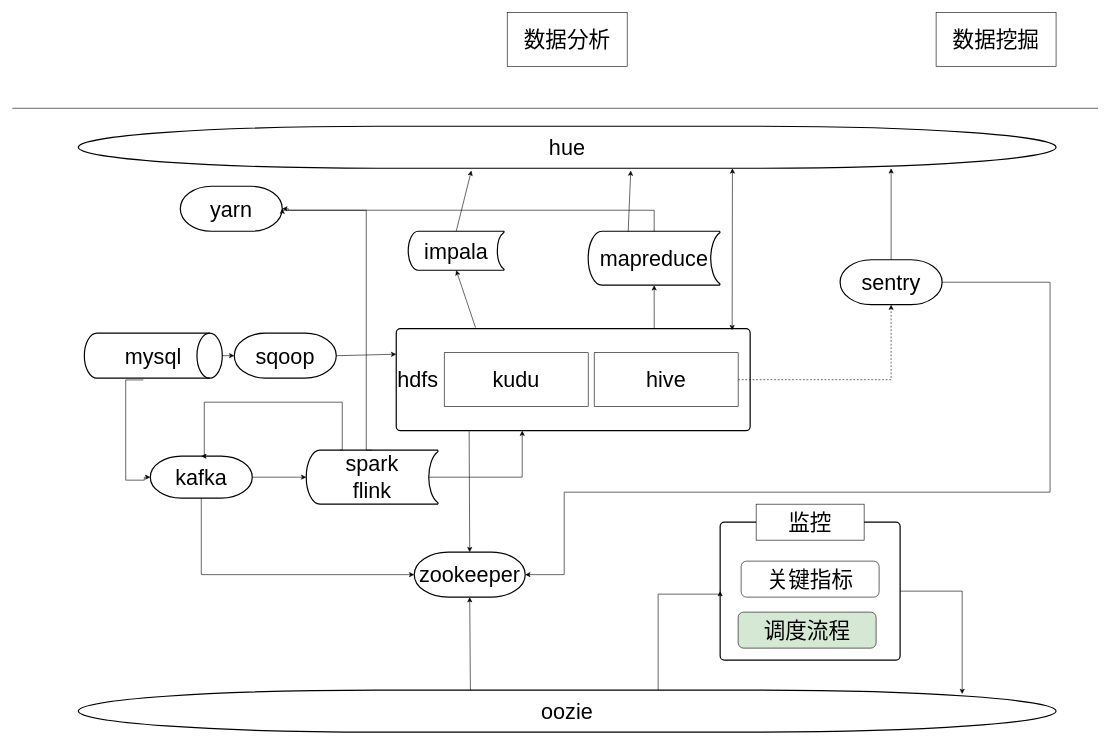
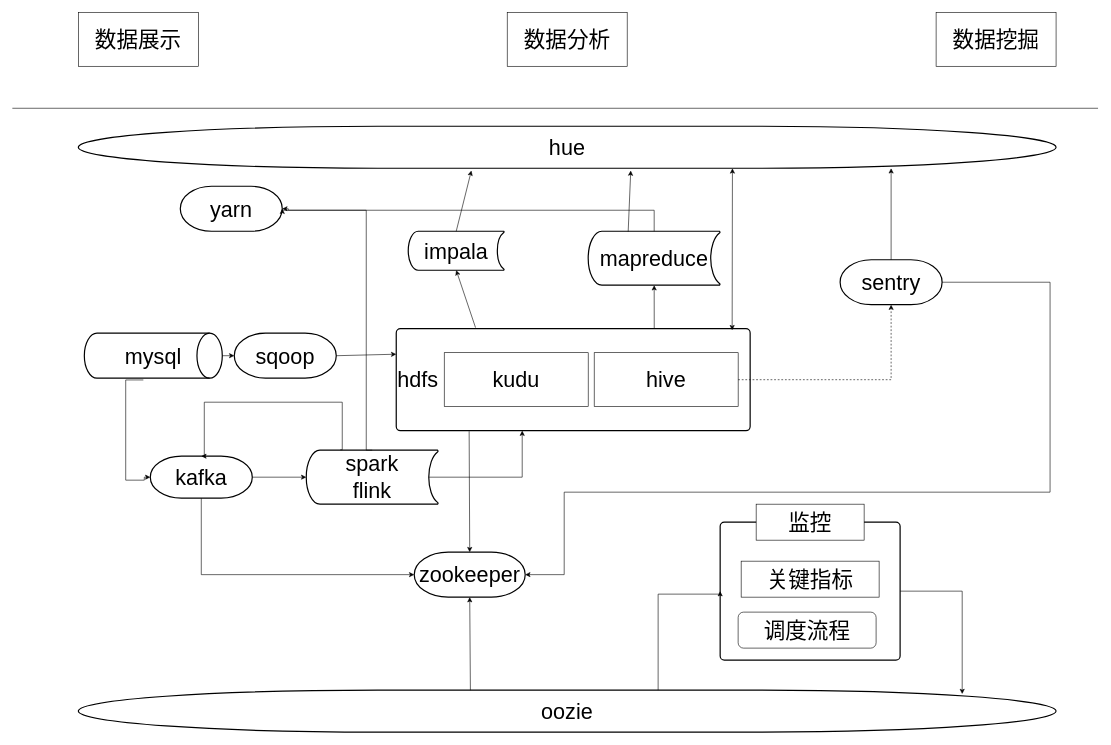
  <mxCell id="0" />
  <mxCell id="1" parent="0" />
  <mxCell id="2" value="&lt;font style=&quot;font-size: 36px;&quot;&gt;mysql&lt;/font&gt;" style="strokeWidth=2;html=1;shape=mxgraph.flowchart.direct_data;whiteSpace=wrap;" vertex="1" parent="1"><mxGeometry x="140" y="555" width="230" height="75" as="geometry" /></mxCell>
  <mxCell id="3" value="&lt;font style=&quot;font-size: 36px;&quot;&gt;hue&lt;/font&gt;" style="strokeWidth=2;html=1;shape=mxgraph.flowchart.terminator;whiteSpace=wrap;" vertex="1" parent="1"><mxGeometry x="130" y="210" width="1630" height="70" as="geometry" /></mxCell>
  <mxCell id="4" value="&lt;font style=&quot;font-size: 36px;&quot;&gt;sqoop&lt;/font&gt;" style="strokeWidth=2;html=1;shape=mxgraph.flowchart.terminator;whiteSpace=wrap;" vertex="1" parent="1"><mxGeometry x="390" y="555" width="170" height="75" as="geometry" /></mxCell>
  <mxCell id="5" value="&lt;font style=&quot;font-size: 36px;&quot;&gt;hdfs&lt;/font&gt;" style="rounded=1;whiteSpace=wrap;html=1;absoluteArcSize=1;arcSize=14;strokeWidth=2;align=left;" vertex="1" parent="1"><mxGeometry x="660" y="547.5" width="590" height="170" as="geometry" /></mxCell>
  <mxCell id="6" value="" style="rounded=1;whiteSpace=wrap;html=1;absoluteArcSize=1;arcSize=14;strokeWidth=2;" vertex="1" parent="1"><mxGeometry x="1200" y="870" width="300" height="230" as="geometry" /></mxCell>
  <mxCell id="7" value="&lt;font style=&quot;font-size: 36px;&quot;&gt;监控&lt;/font&gt;" style="rounded=0;whiteSpace=wrap;html=1;" vertex="1" parent="1"><mxGeometry x="1260" y="840" width="180" height="60" as="geometry" /></mxCell>
- <mxCell id="8" value="&lt;font style=&quot;font-size: 36px;&quot;&gt;关键指标&lt;/font&gt;" style="rounded=1;whiteSpace=wrap;html=1;" vertex="1" parent="1"><mxGeometry x="1235" y="935" width="230" height="60" as="geometry" /></mxCell>
- <mxCell id="9" value="&lt;font style=&quot;font-size: 36px;&quot;&gt;调度流程&lt;/font&gt;" style="rounded=1;whiteSpace=wrap;html=1;fillColor=#d5e8d4;" vertex="1" parent="1"><mxGeometry x="1230" y="1020" width="230" height="60" as="geometry" /></mxCell>
+ <mxCell id="8" value="&lt;font style=&quot;font-size: 36px;&quot;&gt;关键指标&lt;/font&gt;" style="whiteSpace=wrap;html=1;rounded=0;" vertex="1" parent="1"><mxGeometry x="1235" y="935" width="230" height="60" as="geometry" /></mxCell>
+ <mxCell id="9" value="&lt;font style=&quot;font-size: 36px;&quot;&gt;调度流程&lt;/font&gt;" style="rounded=1;whiteSpace=wrap;html=1;" vertex="1" parent="1"><mxGeometry x="1230" y="1020" width="230" height="60" as="geometry" /></mxCell>
  <mxCell id="10" value="&lt;font style=&quot;font-size: 36px;&quot;&gt;oozie&lt;/font&gt;" style="strokeWidth=2;html=1;shape=mxgraph.flowchart.terminator;whiteSpace=wrap;" vertex="1" parent="1"><mxGeometry x="130" y="1150" width="1630" height="70" as="geometry" /></mxCell>
  <mxCell id="11" value="&lt;font style=&quot;font-size: 36px;&quot;&gt;数据分析&lt;/font&gt;" style="rounded=0;whiteSpace=wrap;html=1;" vertex="1" parent="1"><mxGeometry x="845" y="20" width="200" height="90" as="geometry" /></mxCell>
+ <mxCell id="12" value="&lt;font style=&quot;font-size: 36px;&quot;&gt;数据展示&lt;/font&gt;" style="rounded=0;whiteSpace=wrap;html=1;" vertex="1" parent="1"><mxGeometry x="130" y="20" width="200" height="90" as="geometry" /></mxCell>
  <mxCell id="13" value="&lt;font style=&quot;font-size: 36px;&quot;&gt;数据挖掘&lt;/font&gt;" style="rounded=0;whiteSpace=wrap;html=1;" vertex="1" parent="1"><mxGeometry x="1560" y="20" width="200" height="90" as="geometry" /></mxCell>
  <mxCell id="14" value="&lt;span style=&quot;font-size: 36px;&quot;&gt;hive&lt;/span&gt;" style="rounded=0;whiteSpace=wrap;html=1;" vertex="1" parent="1"><mxGeometry x="990" y="587.5" width="240" height="90" as="geometry" /></mxCell>
  <mxCell id="15" value="&lt;font style=&quot;font-size: 36px;&quot;&gt;kudu&lt;/font&gt;" style="rounded=0;whiteSpace=wrap;html=1;" vertex="1" parent="1"><mxGeometry x="740" y="587.5" width="240" height="90" as="geometry" /></mxCell>
  <mxCell id="16" value="kafka" style="strokeWidth=2;html=1;shape=mxgraph.flowchart.terminator;whiteSpace=wrap;fontSize=36;" vertex="1" parent="1"><mxGeometry x="250" y="760" width="170" height="70" as="geometry" /></mxCell>
  <mxCell id="17" value="mapreduce" style="strokeWidth=2;html=1;shape=mxgraph.flowchart.stored_data;whiteSpace=wrap;fontSize=36;" vertex="1" parent="1"><mxGeometry x="980" y="385" width="220" height="90" as="geometry" /></mxCell>
  <mxCell id="18" value="impala" style="strokeWidth=2;html=1;shape=mxgraph.flowchart.stored_data;whiteSpace=wrap;fontSize=36;" vertex="1" parent="1"><mxGeometry x="680" y="385" width="160" height="65" as="geometry" /></mxCell>
  <mxCell id="19" value="spark&lt;br&gt;flink" style="strokeWidth=2;html=1;shape=mxgraph.flowchart.stored_data;whiteSpace=wrap;fontSize=36;" vertex="1" parent="1"><mxGeometry x="510" y="750" width="220" height="90" as="geometry" /></mxCell>
  <mxCell id="20" style="edgeStyle=none;rounded=0;orthogonalLoop=1;jettySize=auto;html=1;exitX=0.75;exitY=1;exitDx=0;exitDy=0;fontSize=36;" edge="1" parent="1" source="14" target="14"><mxGeometry relative="1" as="geometry" /></mxCell>
  <mxCell id="21" value="&lt;font style=&quot;font-size: 36px;&quot;&gt;sentry&lt;/font&gt;" style="strokeWidth=2;html=1;shape=mxgraph.flowchart.terminator;whiteSpace=wrap;" vertex="1" parent="1"><mxGeometry x="1400" y="432.5" width="170" height="75" as="geometry" /></mxCell>
  <mxCell id="22" value="&lt;font style=&quot;font-size: 36px;&quot;&gt;yarn&lt;/font&gt;" style="strokeWidth=2;html=1;shape=mxgraph.flowchart.terminator;whiteSpace=wrap;" vertex="1" parent="1"><mxGeometry x="300" y="310" width="170" height="75" as="geometry" /></mxCell>
  <mxCell id="23" value="&lt;font style=&quot;font-size: 36px;&quot;&gt;zookeeper&lt;/font&gt;" style="strokeWidth=2;html=1;shape=mxgraph.flowchart.terminator;whiteSpace=wrap;" vertex="1" parent="1"><mxGeometry x="690" y="920" width="185" height="75" as="geometry" /></mxCell>
  <mxCell id="24" value="" style="edgeStyle=segmentEdgeStyle;endArrow=classic;html=1;rounded=0;fontSize=36;exitX=1;exitY=0.5;exitDx=0;exitDy=0;entryX=0.5;entryY=1;entryDx=0;entryDy=0;entryPerimeter=0;dashed=1;" edge="1" parent="1" source="14" target="21"><mxGeometry width="50" height="50" relative="1" as="geometry"><mxPoint x="1420" y="630" as="sourcePoint" /><mxPoint x="1470" y="555" as="targetPoint" /></mxGeometry></mxCell>
  <mxCell id="25" style="edgeStyle=none;rounded=0;orthogonalLoop=1;jettySize=auto;html=1;entryX=0.5;entryY=1;entryDx=0;entryDy=0;entryPerimeter=0;fontSize=36;" edge="1" parent="1" source="21" target="21"><mxGeometry relative="1" as="geometry" /></mxCell>
  <mxCell id="26" value="" style="endArrow=classic;html=1;rounded=0;fontSize=36;exitX=0.5;exitY=0;exitDx=0;exitDy=0;exitPerimeter=0;" edge="1" parent="1" source="21"><mxGeometry width="50" height="50" relative="1" as="geometry"><mxPoint x="820" y="600" as="sourcePoint" /><mxPoint x="1485" y="280" as="targetPoint" /></mxGeometry></mxCell>
  <mxCell id="27" value="" style="edgeStyle=segmentEdgeStyle;endArrow=classic;html=1;rounded=0;fontSize=36;exitX=0.5;exitY=0;exitDx=0;exitDy=0;exitPerimeter=0;entryX=1;entryY=0.5;entryDx=0;entryDy=0;entryPerimeter=0;" edge="1" parent="1" source="17" target="22"><mxGeometry width="50" height="50" relative="1" as="geometry"><mxPoint x="1090" y="350" as="sourcePoint" /><mxPoint x="860" y="350" as="targetPoint" /><Array as="points"><mxPoint x="1090" y="350" /><mxPoint x="470" y="350" /></Array></mxGeometry></mxCell>
  <mxCell id="28" value="" style="edgeStyle=segmentEdgeStyle;endArrow=classic;html=1;rounded=0;fontSize=36;exitX=0.5;exitY=0;exitDx=0;exitDy=0;exitPerimeter=0;entryX=1;entryY=0.5;entryDx=0;entryDy=0;entryPerimeter=0;" edge="1" parent="1" source="19" target="22"><mxGeometry width="50" height="50" relative="1" as="geometry"><mxPoint x="610" y="610" as="sourcePoint" /><mxPoint x="480" y="440" as="targetPoint" /><Array as="points"><mxPoint x="610" y="750" /><mxPoint x="610" y="350" /><mxPoint x="480" y="350" /><mxPoint x="480" y="347" /></Array></mxGeometry></mxCell>
  <mxCell id="29" value="" style="endArrow=classic;html=1;rounded=0;fontSize=36;exitX=0.401;exitY=0.003;exitDx=0;exitDy=0;exitPerimeter=0;entryX=0.5;entryY=1;entryDx=0;entryDy=0;entryPerimeter=0;" edge="1" parent="1" source="10" target="23"><mxGeometry width="50" height="50" relative="1" as="geometry"><mxPoint x="820" y="780" as="sourcePoint" /><mxPoint x="1040" y="1040" as="targetPoint" /></mxGeometry></mxCell>
  <mxCell id="30" value="" style="edgeStyle=segmentEdgeStyle;endArrow=classic;html=1;rounded=0;fontSize=36;entryX=0;entryY=0.5;entryDx=0;entryDy=0;entryPerimeter=0;exitX=0.5;exitY=1;exitDx=0;exitDy=0;exitPerimeter=0;" edge="1" parent="1" source="16" target="23"><mxGeometry width="50" height="50" relative="1" as="geometry"><mxPoint x="310" y="870" as="sourcePoint" /><mxPoint x="630" y="990" as="targetPoint" /><Array as="points"><mxPoint x="335" y="958" /></Array></mxGeometry></mxCell>
  <mxCell id="31" value="" style="endArrow=classic;html=1;rounded=0;fontSize=36;entryX=0.5;entryY=0;entryDx=0;entryDy=0;entryPerimeter=0;exitX=0.206;exitY=1.005;exitDx=0;exitDy=0;exitPerimeter=0;" edge="1" parent="1" source="5" target="23"><mxGeometry width="50" height="50" relative="1" as="geometry"><mxPoint x="783" y="750" as="sourcePoint" /><mxPoint x="870" y="730" as="targetPoint" /></mxGeometry></mxCell>
  <mxCell id="32" value="" style="endArrow=classic;startArrow=classic;html=1;rounded=0;fontSize=36;entryX=0.669;entryY=1.003;entryDx=0;entryDy=0;entryPerimeter=0;" edge="1" parent="1" target="3"><mxGeometry width="50" height="50" relative="1" as="geometry"><mxPoint x="1220" y="550" as="sourcePoint" /><mxPoint x="870" y="730" as="targetPoint" /></mxGeometry></mxCell>
  <mxCell id="33" value="" style="endArrow=classic;html=1;rounded=0;fontSize=36;entryX=0.5;entryY=1;entryDx=0;entryDy=0;entryPerimeter=0;exitX=0.224;exitY=-0.011;exitDx=0;exitDy=0;exitPerimeter=0;" edge="1" parent="1" source="5" target="18"><mxGeometry width="50" height="50" relative="1" as="geometry"><mxPoint x="820" y="780" as="sourcePoint" /><mxPoint x="870" y="730" as="targetPoint" /></mxGeometry></mxCell>
  <mxCell id="34" value="" style="endArrow=classic;html=1;rounded=0;fontSize=36;entryX=0.5;entryY=1;entryDx=0;entryDy=0;entryPerimeter=0;exitX=0.729;exitY=0;exitDx=0;exitDy=0;exitPerimeter=0;" edge="1" parent="1" source="5" target="17"><mxGeometry width="50" height="50" relative="1" as="geometry"><mxPoint x="820" y="780" as="sourcePoint" /><mxPoint x="870" y="730" as="targetPoint" /></mxGeometry></mxCell>
  <mxCell id="35" value="" style="endArrow=classic;html=1;rounded=0;fontSize=36;entryX=0.402;entryY=1.055;entryDx=0;entryDy=0;entryPerimeter=0;exitX=0.5;exitY=0;exitDx=0;exitDy=0;exitPerimeter=0;" edge="1" parent="1" source="18" target="3"><mxGeometry width="50" height="50" relative="1" as="geometry"><mxPoint x="820" y="780" as="sourcePoint" /><mxPoint x="870" y="730" as="targetPoint" /></mxGeometry></mxCell>
  <mxCell id="36" value="" style="endArrow=classic;html=1;rounded=0;fontSize=36;entryX=0.565;entryY=1.055;entryDx=0;entryDy=0;entryPerimeter=0;exitX=0.303;exitY=0.007;exitDx=0;exitDy=0;exitPerimeter=0;" edge="1" parent="1" source="17" target="3"><mxGeometry width="50" height="50" relative="1" as="geometry"><mxPoint x="1051" y="380" as="sourcePoint" /><mxPoint x="870" y="730" as="targetPoint" /></mxGeometry></mxCell>
  <mxCell id="37" value="" style="endArrow=classic;html=1;rounded=0;fontSize=36;exitX=1;exitY=0.5;exitDx=0;exitDy=0;exitPerimeter=0;entryX=0;entryY=0.5;entryDx=0;entryDy=0;entryPerimeter=0;" edge="1" parent="1" source="2" target="4"><mxGeometry width="50" height="50" relative="1" as="geometry"><mxPoint x="820" y="780" as="sourcePoint" /><mxPoint x="870" y="730" as="targetPoint" /></mxGeometry></mxCell>
  <mxCell id="38" value="" style="endArrow=classic;html=1;rounded=0;fontSize=36;exitX=1;exitY=0.5;exitDx=0;exitDy=0;exitPerimeter=0;entryX=0;entryY=0.25;entryDx=0;entryDy=0;" edge="1" parent="1" source="4" target="5"><mxGeometry width="50" height="50" relative="1" as="geometry"><mxPoint x="820" y="780" as="sourcePoint" /><mxPoint x="870" y="730" as="targetPoint" /></mxGeometry></mxCell>
  <mxCell id="39" value="" style="edgeStyle=segmentEdgeStyle;endArrow=classic;html=1;rounded=0;fontSize=36;exitX=0.428;exitY=1.039;exitDx=0;exitDy=0;exitPerimeter=0;entryX=0;entryY=0.5;entryDx=0;entryDy=0;entryPerimeter=0;" edge="1" parent="1" source="2" target="16"><mxGeometry width="50" height="50" relative="1" as="geometry"><mxPoint x="220" y="670" as="sourcePoint" /><mxPoint x="240" y="780" as="targetPoint" /><Array as="points"><mxPoint x="209" y="800" /><mxPoint x="240" y="800" /><mxPoint x="240" y="795" /></Array></mxGeometry></mxCell>
  <mxCell id="40" value="" style="edgeStyle=segmentEdgeStyle;endArrow=classic;html=1;rounded=0;fontSize=36;exitX=0.258;exitY=-0.008;exitDx=0;exitDy=0;exitPerimeter=0;entryX=0.5;entryY=0;entryDx=0;entryDy=0;entryPerimeter=0;" edge="1" parent="1" source="19" target="16"><mxGeometry width="50" height="50" relative="1" as="geometry"><mxPoint x="570" y="710" as="sourcePoint" /><mxPoint x="340" y="720" as="targetPoint" /><Array as="points"><mxPoint x="570" y="749" /><mxPoint x="570" y="670" /><mxPoint x="340" y="670" /><mxPoint x="340" y="760" /></Array></mxGeometry></mxCell>
  <mxCell id="41" value="" style="endArrow=classic;html=1;rounded=0;fontSize=36;exitX=1;exitY=0.5;exitDx=0;exitDy=0;exitPerimeter=0;entryX=0;entryY=0.5;entryDx=0;entryDy=0;entryPerimeter=0;" edge="1" parent="1" source="16" target="19"><mxGeometry width="50" height="50" relative="1" as="geometry"><mxPoint x="820" y="780" as="sourcePoint" /><mxPoint x="870" y="730" as="targetPoint" /></mxGeometry></mxCell>
  <mxCell id="42" value="" style="edgeStyle=segmentEdgeStyle;endArrow=classic;html=1;rounded=0;fontSize=36;exitX=0.93;exitY=0.5;exitDx=0;exitDy=0;exitPerimeter=0;" edge="1" parent="1" source="19" target="5"><mxGeometry width="50" height="50" relative="1" as="geometry"><mxPoint x="820" y="780" as="sourcePoint" /><mxPoint x="870" y="730" as="targetPoint" /><Array as="points"><mxPoint x="870" y="795" /></Array></mxGeometry></mxCell>
  <mxCell id="43" value="" style="edgeStyle=segmentEdgeStyle;endArrow=classic;html=1;rounded=0;fontSize=36;entryX=1;entryY=0.5;entryDx=0;entryDy=0;entryPerimeter=0;exitX=1;exitY=0.5;exitDx=0;exitDy=0;exitPerimeter=0;" edge="1" parent="1" source="21" target="23"><mxGeometry width="50" height="50" relative="1" as="geometry"><mxPoint x="1750" y="480" as="sourcePoint" /><mxPoint x="1740" y="460" as="targetPoint" /><Array as="points"><mxPoint x="1750" y="470" /><mxPoint x="1750" y="820" /><mxPoint x="940" y="820" /><mxPoint x="940" y="958" /></Array></mxGeometry></mxCell>
  <mxCell id="44" value="" style="endArrow=none;html=1;rounded=0;fontSize=36;" edge="1" parent="1"><mxGeometry width="50" height="50" relative="1" as="geometry"><mxPoint x="20" y="180" as="sourcePoint" /><mxPoint x="1830" y="180" as="targetPoint" /></mxGeometry></mxCell>
  <mxCell id="45" value="" style="edgeStyle=segmentEdgeStyle;endArrow=classic;html=1;rounded=0;fontSize=36;entryX=0;entryY=0.5;entryDx=0;entryDy=0;exitX=0.593;exitY=0;exitDx=0;exitDy=0;exitPerimeter=0;" edge="1" parent="1" source="10" target="6"><mxGeometry width="50" height="50" relative="1" as="geometry"><mxPoint x="1100" y="1100" as="sourcePoint" /><mxPoint x="1160" y="990" as="targetPoint" /><Array as="points"><mxPoint x="1097" y="990" /><mxPoint x="1200" y="990" /></Array></mxGeometry></mxCell>
  <mxCell id="46" value="" style="edgeStyle=segmentEdgeStyle;endArrow=classic;html=1;rounded=0;fontSize=36;exitX=1;exitY=0.5;exitDx=0;exitDy=0;entryX=0.904;entryY=0.093;entryDx=0;entryDy=0;entryPerimeter=0;" edge="1" parent="1" source="6" target="10"><mxGeometry width="50" height="50" relative="1" as="geometry"><mxPoint x="1570" y="920" as="sourcePoint" /><mxPoint x="1620" y="870" as="targetPoint" /></mxGeometry></mxCell>
